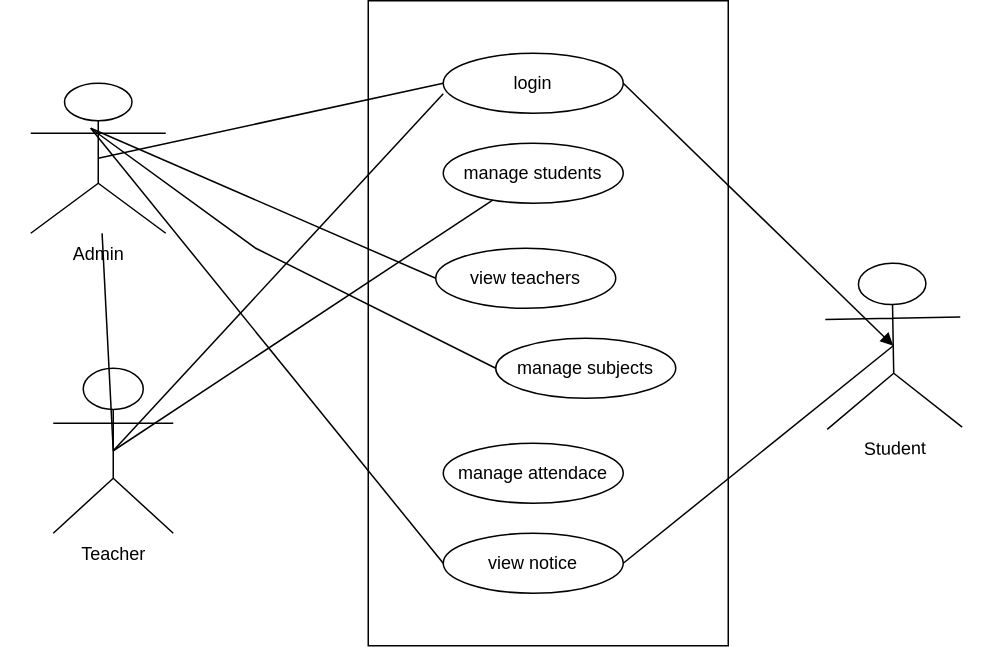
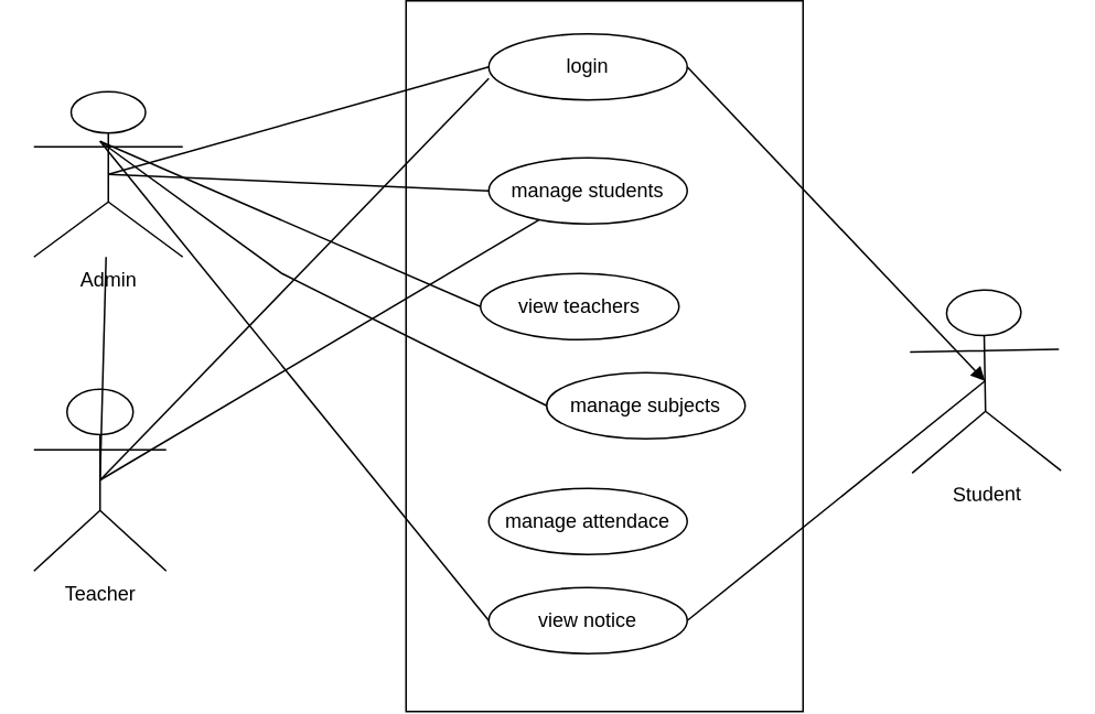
  <mxCell id="0" />
  <mxCell id="1" parent="0" />
  <mxCell id="2" value="" style="rounded=0;whiteSpace=wrap;html=1;rotation=90;" parent="1" vertex="1"><mxGeometry x="150" y="80" width="430" height="240" as="geometry" /></mxCell>
- <mxCell id="3" value="login" style="ellipse;whiteSpace=wrap;html=1;" parent="1" vertex="1"><mxGeometry x="295" y="20" width="120" height="40" as="geometry" /></mxCell>
+ <mxCell id="3" value="login" style="ellipse;whiteSpace=wrap;html=1;" parent="1" vertex="1"><mxGeometry x="295" y="5" width="120" height="40" as="geometry" /></mxCell>
  <mxCell id="4" value="manage students" style="ellipse;whiteSpace=wrap;html=1;" parent="1" vertex="1"><mxGeometry x="295" y="80" width="120" height="40" as="geometry" /></mxCell>
  <mxCell id="5" value="view teachers" style="ellipse;whiteSpace=wrap;html=1;" parent="1" vertex="1"><mxGeometry x="290" y="150" width="120" height="40" as="geometry" /></mxCell>
  <mxCell id="6" value="manage subjects" style="ellipse;whiteSpace=wrap;html=1;" parent="1" vertex="1"><mxGeometry x="330" y="210" width="120" height="40" as="geometry" /></mxCell>
  <mxCell id="7" value="manage attendace" style="ellipse;whiteSpace=wrap;html=1;" parent="1" vertex="1"><mxGeometry x="295" y="280" width="120" height="40" as="geometry" /></mxCell>
  <mxCell id="8" value="view notice" style="ellipse;whiteSpace=wrap;html=1;" parent="1" vertex="1"><mxGeometry x="295" y="340" width="120" height="40" as="geometry" /></mxCell>
  <mxCell id="9" value="Admin" style="shape=umlActor;verticalLabelPosition=bottom;verticalAlign=top;html=1;outlineConnect=0;" parent="1" vertex="1"><mxGeometry x="20" y="40" width="90" height="100" as="geometry" /></mxCell>
- <mxCell id="10" value="Teacher" style="shape=umlActor;verticalLabelPosition=bottom;verticalAlign=top;html=1;outlineConnect=0;" parent="1" vertex="1"><mxGeometry x="35" y="230" width="80" height="110" as="geometry" /></mxCell>
+ <mxCell id="10" value="Teacher" style="shape=umlActor;verticalLabelPosition=bottom;verticalAlign=top;html=1;outlineConnect=0;" parent="1" vertex="1"><mxGeometry x="20" y="220" width="80" height="110" as="geometry" /></mxCell>
  <mxCell id="11" value="Student" style="shape=umlActor;verticalLabelPosition=bottom;verticalAlign=top;html=1;outlineConnect=0;rotation=-1;" parent="1" vertex="1"><mxGeometry x="550" y="160" width="90" height="110" as="geometry" /></mxCell>
  <mxCell id="12" value="" style="endArrow=none;html=1;rounded=0;entryX=0;entryY=0.5;entryDx=0;entryDy=0;exitX=0.5;exitY=0.5;exitDx=0;exitDy=0;exitPerimeter=0;" parent="1" source="9" target="3" edge="1"><mxGeometry width="50" height="50" relative="1" as="geometry"><mxPoint x="100" y="80" as="sourcePoint" /><mxPoint x="150" y="30" as="targetPoint" /></mxGeometry></mxCell>
+ <mxCell id="13" value="" style="endArrow=none;html=1;rounded=0;entryX=0;entryY=0.5;entryDx=0;entryDy=0;exitX=0.5;exitY=0.5;exitDx=0;exitDy=0;exitPerimeter=0;" parent="1" source="9" target="4" edge="1"><mxGeometry width="50" height="50" relative="1" as="geometry"><mxPoint x="65" y="80" as="sourcePoint" /><mxPoint x="305" y="50" as="targetPoint" /></mxGeometry></mxCell>
  <mxCell id="14" value="" style="endArrow=none;html=1;rounded=0;entryX=0;entryY=0.5;entryDx=0;entryDy=0;" parent="1" target="5" edge="1"><mxGeometry width="50" height="50" relative="1" as="geometry"><mxPoint x="60" y="70" as="sourcePoint" /><mxPoint x="320" y="140" as="targetPoint" /></mxGeometry></mxCell>
  <mxCell id="15" value="" style="endArrow=none;html=1;rounded=0;entryX=0;entryY=0.5;entryDx=0;entryDy=0;" parent="1" target="6" edge="1"><mxGeometry width="50" height="50" relative="1" as="geometry"><mxPoint x="60" y="70" as="sourcePoint" /><mxPoint x="290" y="170" as="targetPoint" /><Array as="points"><mxPoint x="170" y="150" /></Array></mxGeometry></mxCell>
  <mxCell id="16" value="" style="endArrow=none;html=1;rounded=0;entryX=0;entryY=0.5;entryDx=0;entryDy=0;" parent="1" target="8" edge="1"><mxGeometry width="50" height="50" relative="1" as="geometry"><mxPoint x="60" y="70" as="sourcePoint" /><mxPoint x="310" y="190" as="targetPoint" /></mxGeometry></mxCell>
  <mxCell id="17" value="" style="endArrow=none;html=1;rounded=0;exitX=0.5;exitY=0.5;exitDx=0;exitDy=0;exitPerimeter=0;" parent="1" source="10" target="4" edge="1"><mxGeometry width="50" height="50" relative="1" as="geometry"><mxPoint x="55" y="290" as="sourcePoint" /><mxPoint x="295" y="260" as="targetPoint" /></mxGeometry></mxCell>
  <mxCell id="18" value="" style="endArrow=none;html=1;rounded=0;exitX=0.5;exitY=0.5;exitDx=0;exitDy=0;exitPerimeter=0;" parent="1" source="10" target="9" edge="1"><mxGeometry width="50" height="50" relative="1" as="geometry"><mxPoint x="70" y="295" as="sourcePoint" /><mxPoint x="306" y="307" as="targetPoint" /></mxGeometry></mxCell>
  <mxCell id="19" value="" style="endArrow=none;html=1;rounded=0;exitX=0.5;exitY=0.5;exitDx=0;exitDy=0;exitPerimeter=0;entryX=0;entryY=0.675;entryDx=0;entryDy=0;entryPerimeter=0;" parent="1" source="10" target="3" edge="1"><mxGeometry width="50" height="50" relative="1" as="geometry"><mxPoint x="80" y="305" as="sourcePoint" /><mxPoint x="290" y="50" as="targetPoint" /></mxGeometry></mxCell>
  <mxCell id="20" value="" style="endArrow=block;html=1;rounded=0;exitX=1;exitY=0.5;exitDx=0;exitDy=0;entryX=0.5;entryY=0.5;entryDx=0;entryDy=0;entryPerimeter=0;" parent="1" source="3" target="11" edge="1"><mxGeometry width="50" height="50" relative="1" as="geometry"><mxPoint x="487.5" y="219" as="sourcePoint" /><mxPoint x="722.5" y="-19" as="targetPoint" /></mxGeometry></mxCell>
  <mxCell id="21" value="" style="endArrow=none;html=1;rounded=0;exitX=1;exitY=0.5;exitDx=0;exitDy=0;entryX=0.5;entryY=0.5;entryDx=0;entryDy=0;entryPerimeter=0;" parent="1" source="8" edge="1"><mxGeometry width="50" height="50" relative="1" as="geometry"><mxPoint x="415" y="40" as="sourcePoint" /><mxPoint x="595" y="215" as="targetPoint" /></mxGeometry></mxCell>
